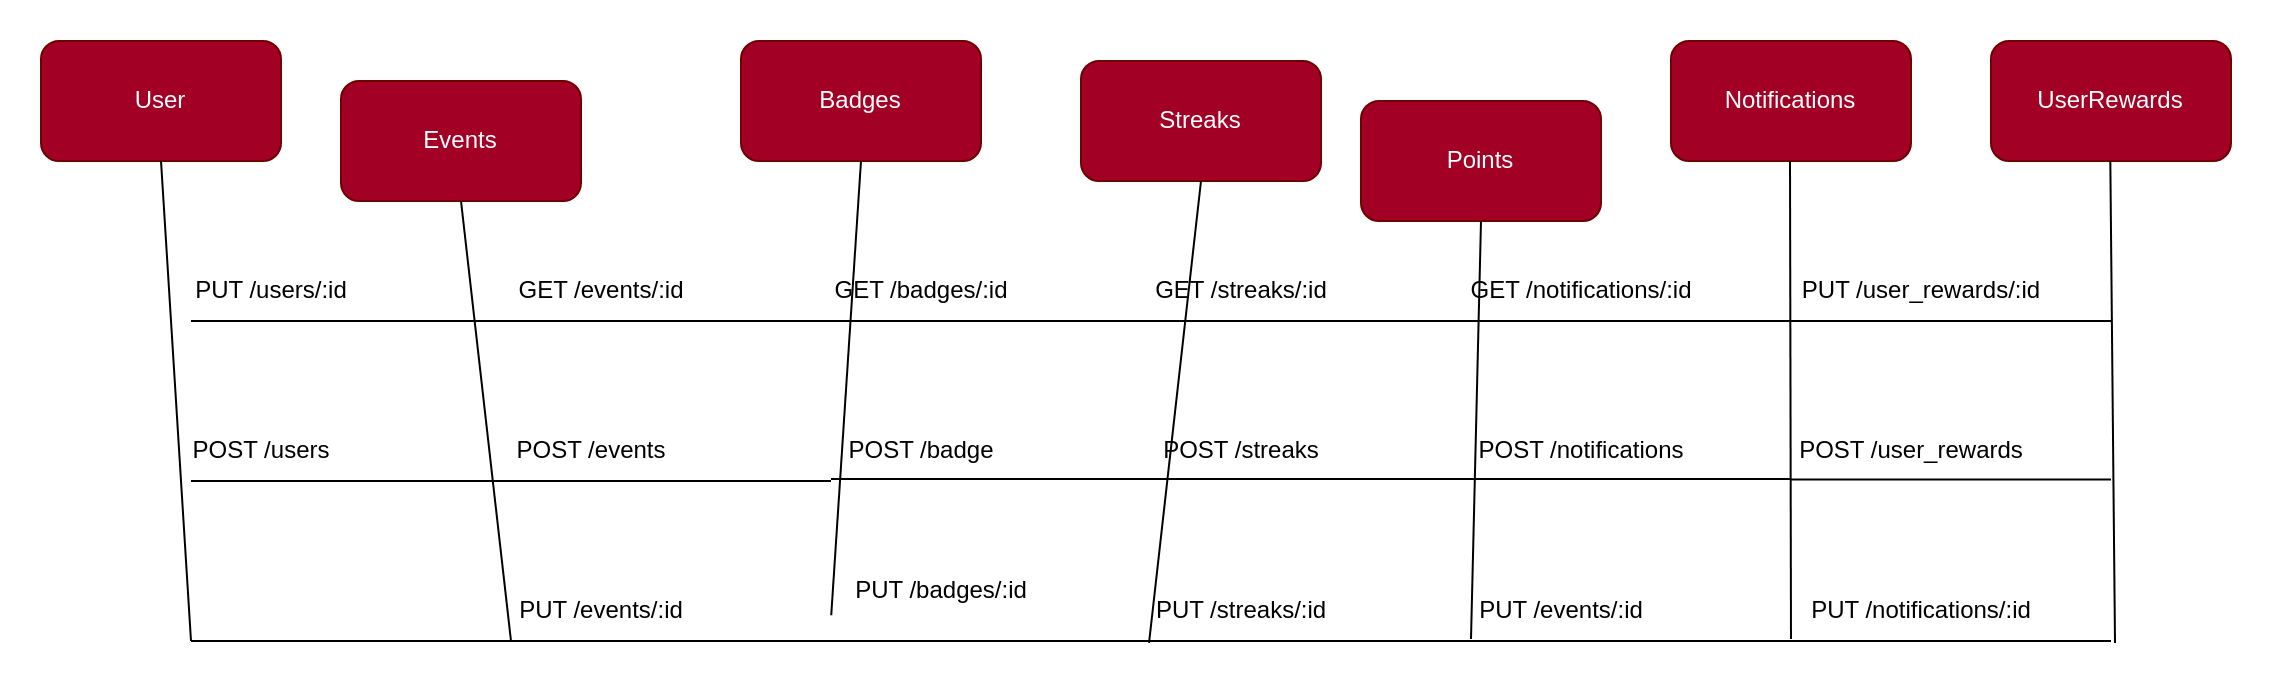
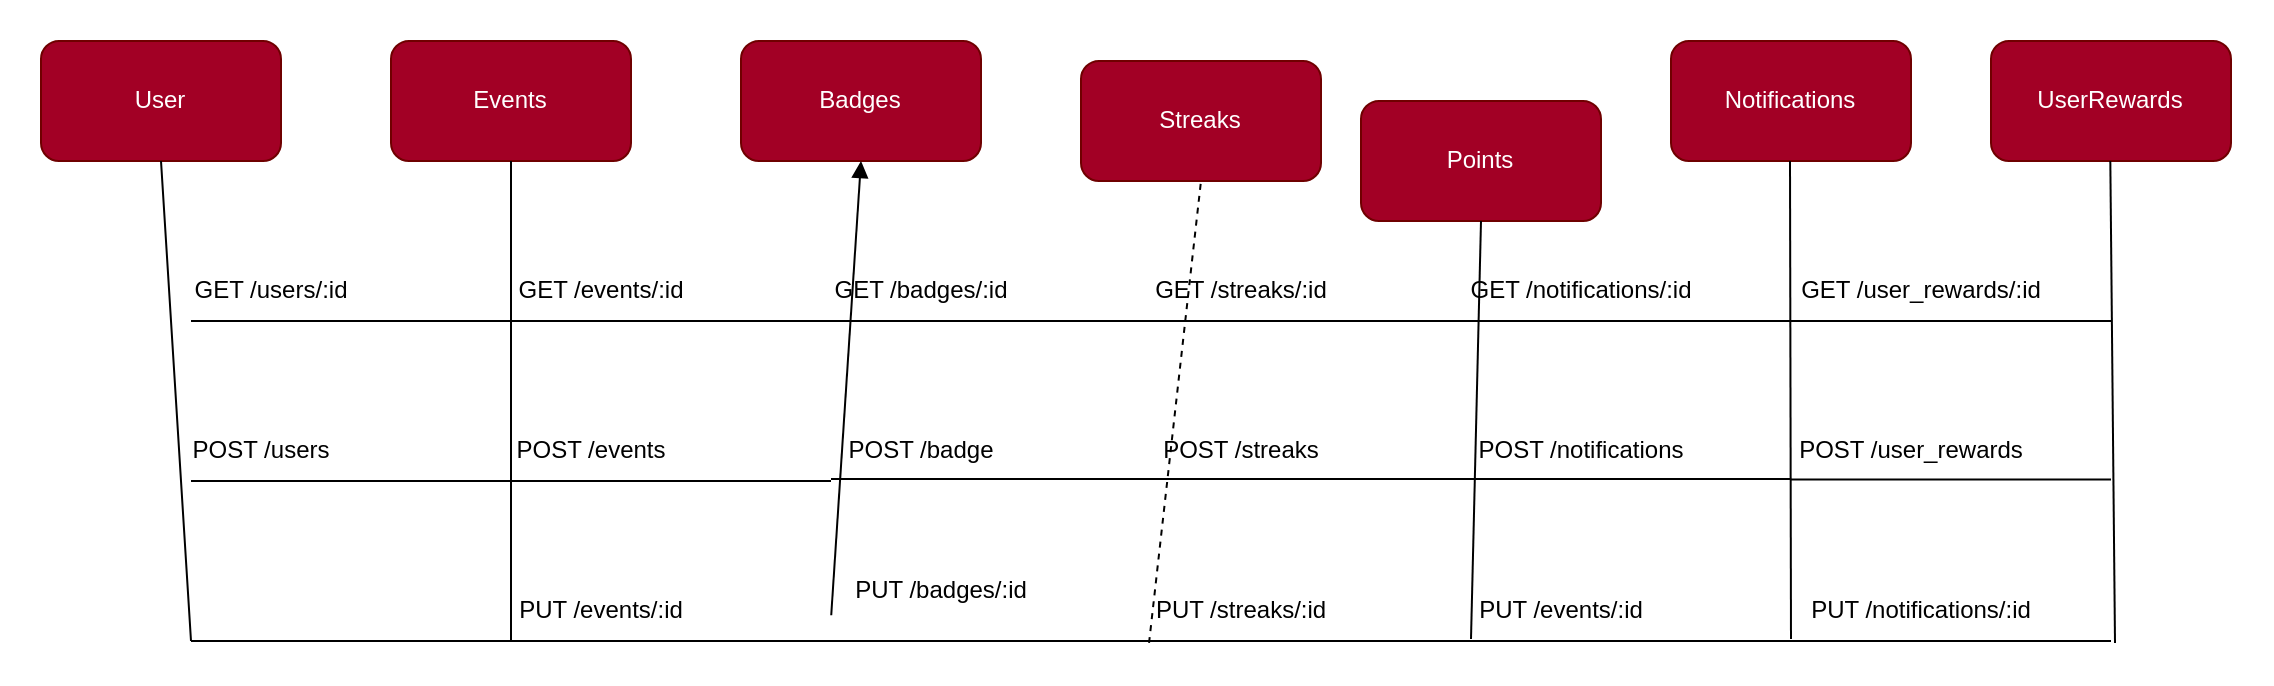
  <mxCell id="0" />
  <mxCell id="1" parent="0" />
  <mxCell id="2" value="User" style="rounded=1;whiteSpace=wrap;html=1;fillColor=#a20025;strokeColor=#6F0000;fontFamily=Arial;fontColor=#ffffff;" vertex="1" parent="1"><mxGeometry x="20" y="20" width="120" height="60" as="geometry" /></mxCell>
  <mxCell id="3" value="Badges" style="rounded=1;whiteSpace=wrap;html=1;fillColor=#a20025;strokeColor=#6F0000;fontFamily=Arial;fontColor=#ffffff;" vertex="1" parent="1"><mxGeometry x="370" y="20" width="120" height="60" as="geometry" /></mxCell>
  <mxCell id="4" value="Streaks" style="rounded=1;whiteSpace=wrap;html=1;fillColor=#a20025;strokeColor=#6F0000;fontFamily=Arial;fontColor=#ffffff;" vertex="1" parent="1"><mxGeometry x="540" y="30" width="120" height="60" as="geometry" /></mxCell>
  <mxCell id="5" value="Points" style="rounded=1;whiteSpace=wrap;html=1;fillColor=#a20025;strokeColor=#6F0000;fontFamily=Arial;fontColor=#ffffff;" vertex="1" parent="1"><mxGeometry x="680" y="50" width="120" height="60" as="geometry" /></mxCell>
- <mxCell id="6" value="Events" style="rounded=1;whiteSpace=wrap;html=1;fillColor=#a20025;strokeColor=#6F0000;fontFamily=Arial;fontColor=#ffffff;" vertex="1" parent="1"><mxGeometry x="170" y="40" width="120" height="60" as="geometry" /></mxCell>
+ <mxCell id="6" value="Events" style="rounded=1;whiteSpace=wrap;html=1;fillColor=#a20025;strokeColor=#6F0000;fontFamily=Arial;fontColor=#ffffff;" vertex="1" parent="1"><mxGeometry x="195" y="20" width="120" height="60" as="geometry" /></mxCell>
  <mxCell id="7" value="Notifications" style="rounded=1;whiteSpace=wrap;html=1;fillColor=#a20025;strokeColor=#6F0000;fontFamily=Arial;fontColor=#ffffff;" vertex="1" parent="1"><mxGeometry x="835" y="20" width="120" height="60" as="geometry" /></mxCell>
- <mxCell id="8" value="" style="endArrow=none;html=1;rounded=0;entryX=0.5;entryY=1;entryDx=0;entryDy=0;exitX=0.001;exitY=0.905;exitDx=0;exitDy=0;exitPerimeter=0;" edge="1" parent="1" source="31" target="3"><mxGeometry width="50" height="50" relative="1" as="geometry"><mxPoint x="415" y="520" as="sourcePoint" /><mxPoint x="275" y="100" as="targetPoint" /></mxGeometry></mxCell>
+ <mxCell id="8" value="" style="endArrow=block;html=1;rounded=0;entryX=0.5;entryY=1;entryDx=0;entryDy=0;exitX=0.001;exitY=0.905;exitDx=0;exitDy=0;exitPerimeter=0;" edge="1" parent="1" source="31" target="3"><mxGeometry width="50" height="50" relative="1" as="geometry"><mxPoint x="415" y="520" as="sourcePoint" /><mxPoint x="275" y="100" as="targetPoint" /></mxGeometry></mxCell>
  <mxCell id="9" value="" style="endArrow=none;html=1;rounded=0;entryX=0.5;entryY=1;entryDx=0;entryDy=0;" edge="1" parent="1" target="5"><mxGeometry width="50" height="50" relative="1" as="geometry"><mxPoint x="735" y="319" as="sourcePoint" /><mxPoint x="684.5" y="90" as="targetPoint" /></mxGeometry></mxCell>
  <mxCell id="10" value="" style="endArrow=none;html=1;rounded=0;entryX=0.5;entryY=1;entryDx=0;entryDy=0;" edge="1" parent="1" target="2"><mxGeometry width="50" height="50" relative="1" as="geometry"><mxPoint x="95" y="320" as="sourcePoint" /><mxPoint x="120" y="200" as="targetPoint" /></mxGeometry></mxCell>
- <mxCell id="11" value="" style="endArrow=none;html=1;rounded=0;entryX=0.5;entryY=1;entryDx=0;entryDy=0;exitX=0.082;exitY=1.033;exitDx=0;exitDy=0;exitPerimeter=0;" edge="1" parent="1" source="34" target="4"><mxGeometry width="50" height="50" relative="1" as="geometry"><mxPoint x="575" y="520" as="sourcePoint" /><mxPoint x="605" y="350" as="targetPoint" /></mxGeometry></mxCell>
+ <mxCell id="11" value="" style="endArrow=none;html=1;rounded=0;entryX=0.5;entryY=1;entryDx=0;entryDy=0;exitX=0.082;exitY=1.033;exitDx=0;exitDy=0;exitPerimeter=0;dashed=1;" edge="1" parent="1" source="34" target="4"><mxGeometry width="50" height="50" relative="1" as="geometry"><mxPoint x="575" y="520" as="sourcePoint" /><mxPoint x="605" y="350" as="targetPoint" /></mxGeometry></mxCell>
  <mxCell id="12" value="" style="endArrow=none;html=1;rounded=0;entryX=0.5;entryY=1;entryDx=0;entryDy=0;" edge="1" parent="1" target="6"><mxGeometry width="50" height="50" relative="1" as="geometry"><mxPoint x="255" y="320" as="sourcePoint" /><mxPoint x="305" y="350" as="targetPoint" /></mxGeometry></mxCell>
- <mxCell id="13" value="PUT /users/:id" style="text;html=1;align=center;verticalAlign=middle;resizable=0;points=[];autosize=1;strokeColor=none;fillColor=none;" vertex="1" parent="1"><mxGeometry x="85" y="130" width="100" height="30" as="geometry" /></mxCell>
+ <mxCell id="13" value="GET /users/:id" style="text;html=1;align=center;verticalAlign=middle;resizable=0;points=[];autosize=1;strokeColor=none;fillColor=none;" vertex="1" parent="1"><mxGeometry x="85" y="130" width="100" height="30" as="geometry" /></mxCell>
  <mxCell id="14" value="" style="endArrow=none;html=1;rounded=0;" edge="1" parent="1"><mxGeometry width="50" height="50" relative="1" as="geometry"><mxPoint x="95" y="160" as="sourcePoint" /><mxPoint x="255" y="160" as="targetPoint" /></mxGeometry></mxCell>
  <mxCell id="15" value="POST /users" style="text;html=1;align=center;verticalAlign=middle;resizable=0;points=[];autosize=1;strokeColor=none;fillColor=none;" vertex="1" parent="1"><mxGeometry x="85" y="210" width="90" height="30" as="geometry" /></mxCell>
  <mxCell id="16" value="" style="endArrow=none;html=1;rounded=0;" edge="1" parent="1"><mxGeometry width="50" height="50" relative="1" as="geometry"><mxPoint x="95" y="240" as="sourcePoint" /><mxPoint x="255" y="240" as="targetPoint" /></mxGeometry></mxCell>
  <mxCell id="17" value="" style="endArrow=none;html=1;rounded=0;" edge="1" parent="1"><mxGeometry width="50" height="50" relative="1" as="geometry"><mxPoint x="255" y="160" as="sourcePoint" /><mxPoint x="415" y="160" as="targetPoint" /></mxGeometry></mxCell>
  <mxCell id="18" value="" style="endArrow=none;html=1;rounded=0;" edge="1" parent="1"><mxGeometry width="50" height="50" relative="1" as="geometry"><mxPoint x="415" y="160" as="sourcePoint" /><mxPoint x="575" y="160" as="targetPoint" /></mxGeometry></mxCell>
  <mxCell id="19" value="" style="endArrow=none;html=1;rounded=0;" edge="1" parent="1"><mxGeometry width="50" height="50" relative="1" as="geometry"><mxPoint x="575" y="160" as="sourcePoint" /><mxPoint x="735" y="160" as="targetPoint" /></mxGeometry></mxCell>
  <mxCell id="20" value="" style="endArrow=none;html=1;rounded=0;" edge="1" parent="1"><mxGeometry width="50" height="50" relative="1" as="geometry"><mxPoint x="735" y="160" as="sourcePoint" /><mxPoint x="895" y="160" as="targetPoint" /></mxGeometry></mxCell>
  <mxCell id="21" value="" style="endArrow=none;html=1;rounded=0;entryX=0.5;entryY=1;entryDx=0;entryDy=0;" edge="1" parent="1"><mxGeometry width="50" height="50" relative="1" as="geometry"><mxPoint x="895" y="319" as="sourcePoint" /><mxPoint x="894.5" y="80" as="targetPoint" /></mxGeometry></mxCell>
  <mxCell id="22" value="GET /events/:id" style="text;html=1;align=center;verticalAlign=middle;resizable=0;points=[];autosize=1;strokeColor=none;fillColor=none;" vertex="1" parent="1"><mxGeometry x="245" y="130" width="110" height="30" as="geometry" /></mxCell>
  <mxCell id="23" value="POST /events" style="text;html=1;align=center;verticalAlign=middle;resizable=0;points=[];autosize=1;strokeColor=none;fillColor=none;" vertex="1" parent="1"><mxGeometry x="245" y="210" width="100" height="30" as="geometry" /></mxCell>
  <mxCell id="24" value="PUT /events/:id" style="text;html=1;align=center;verticalAlign=middle;resizable=0;points=[];autosize=1;strokeColor=none;fillColor=none;" vertex="1" parent="1"><mxGeometry x="245" y="290" width="110" height="30" as="geometry" /></mxCell>
  <mxCell id="25" value="GET /badges/:id" style="text;html=1;align=center;verticalAlign=middle;resizable=0;points=[];autosize=1;strokeColor=none;fillColor=none;" vertex="1" parent="1"><mxGeometry x="405" y="130" width="110" height="30" as="geometry" /></mxCell>
  <mxCell id="26" value="POST /badge" style="text;html=1;align=center;verticalAlign=middle;resizable=0;points=[];autosize=1;strokeColor=none;fillColor=none;" vertex="1" parent="1"><mxGeometry x="410" y="210" width="100" height="30" as="geometry" /></mxCell>
  <mxCell id="27" value="" style="endArrow=none;html=1;rounded=0;" edge="1" parent="1"><mxGeometry width="50" height="50" relative="1" as="geometry"><mxPoint x="255" y="240" as="sourcePoint" /><mxPoint x="415" y="240" as="targetPoint" /></mxGeometry></mxCell>
  <mxCell id="28" value="" style="endArrow=none;html=1;rounded=0;" edge="1" parent="1"><mxGeometry width="50" height="50" relative="1" as="geometry"><mxPoint x="415" y="239" as="sourcePoint" /><mxPoint x="575" y="239" as="targetPoint" /></mxGeometry></mxCell>
  <mxCell id="29" value="" style="endArrow=none;html=1;rounded=0;" edge="1" parent="1"><mxGeometry width="50" height="50" relative="1" as="geometry"><mxPoint x="575" y="239" as="sourcePoint" /><mxPoint x="735" y="239" as="targetPoint" /></mxGeometry></mxCell>
  <mxCell id="30" value="" style="endArrow=none;html=1;rounded=0;" edge="1" parent="1"><mxGeometry width="50" height="50" relative="1" as="geometry"><mxPoint x="735" y="239" as="sourcePoint" /><mxPoint x="895" y="239" as="targetPoint" /></mxGeometry></mxCell>
  <mxCell id="31" value="PUT /badges/:id" style="text;html=1;align=center;verticalAlign=middle;resizable=0;points=[];autosize=1;strokeColor=none;fillColor=none;" vertex="1" parent="1"><mxGeometry x="415" y="280" width="110" height="30" as="geometry" /></mxCell>
  <mxCell id="32" value="GET /streaks/:id" style="text;html=1;align=center;verticalAlign=middle;resizable=0;points=[];autosize=1;strokeColor=none;fillColor=none;" vertex="1" parent="1"><mxGeometry x="565" y="130" width="110" height="30" as="geometry" /></mxCell>
  <mxCell id="33" value="POST /streaks" style="text;html=1;align=center;verticalAlign=middle;resizable=0;points=[];autosize=1;strokeColor=none;fillColor=none;" vertex="1" parent="1"><mxGeometry x="570" y="210" width="100" height="30" as="geometry" /></mxCell>
  <mxCell id="34" value="PUT /streaks/:id" style="text;html=1;align=center;verticalAlign=middle;resizable=0;points=[];autosize=1;strokeColor=none;fillColor=none;" vertex="1" parent="1"><mxGeometry x="565" y="290" width="110" height="30" as="geometry" /></mxCell>
  <mxCell id="35" value="GET /notifications/:id" style="text;html=1;align=center;verticalAlign=middle;resizable=0;points=[];autosize=1;strokeColor=none;fillColor=none;" vertex="1" parent="1"><mxGeometry x="725" y="130" width="130" height="30" as="geometry" /></mxCell>
  <mxCell id="36" value="POST /notifications" style="text;html=1;align=center;verticalAlign=middle;resizable=0;points=[];autosize=1;strokeColor=none;fillColor=none;" vertex="1" parent="1"><mxGeometry x="725" y="210" width="130" height="30" as="geometry" /></mxCell>
  <mxCell id="37" value="PUT /events/:id" style="text;html=1;align=center;verticalAlign=middle;resizable=0;points=[];autosize=1;strokeColor=none;fillColor=none;" vertex="1" parent="1"><mxGeometry x="725" y="290" width="110" height="30" as="geometry" /></mxCell>
- <mxCell id="38" value="PUT /user_rewards/:id" style="text;html=1;align=center;verticalAlign=middle;resizable=0;points=[];autosize=1;strokeColor=none;fillColor=none;" vertex="1" parent="1"><mxGeometry x="890" y="130" width="140" height="30" as="geometry" /></mxCell>
+ <mxCell id="38" value="GET /user_rewards/:id" style="text;html=1;align=center;verticalAlign=middle;resizable=0;points=[];autosize=1;strokeColor=none;fillColor=none;" vertex="1" parent="1"><mxGeometry x="890" y="130" width="140" height="30" as="geometry" /></mxCell>
  <mxCell id="39" value="UserRewards" style="rounded=1;whiteSpace=wrap;html=1;fillColor=#a20025;strokeColor=#6F0000;fontFamily=Arial;fontColor=#ffffff;" vertex="1" parent="1"><mxGeometry x="995" y="20" width="120" height="60" as="geometry" /></mxCell>
  <mxCell id="40" value="" style="endArrow=none;html=1;rounded=0;entryX=0.5;entryY=1;entryDx=0;entryDy=0;" edge="1" parent="1"><mxGeometry width="50" height="50" relative="1" as="geometry"><mxPoint x="1057" y="321" as="sourcePoint" /><mxPoint x="1054.66" y="80" as="targetPoint" /></mxGeometry></mxCell>
  <mxCell id="41" value="" style="endArrow=none;html=1;rounded=0;" edge="1" parent="1"><mxGeometry width="50" height="50" relative="1" as="geometry"><mxPoint x="890" y="160" as="sourcePoint" /><mxPoint x="1055" y="160" as="targetPoint" /></mxGeometry></mxCell>
  <mxCell id="42" value="" style="endArrow=none;html=1;rounded=0;" edge="1" parent="1"><mxGeometry width="50" height="50" relative="1" as="geometry"><mxPoint x="895" y="239.31" as="sourcePoint" /><mxPoint x="1055" y="239.31" as="targetPoint" /></mxGeometry></mxCell>
  <mxCell id="43" value="POST /user_rewards" style="text;html=1;align=center;verticalAlign=middle;resizable=0;points=[];autosize=1;strokeColor=none;fillColor=none;" vertex="1" parent="1"><mxGeometry x="885" y="210" width="140" height="30" as="geometry" /></mxCell>
  <mxCell id="44" value="PUT /notifications/:id" style="text;html=1;align=center;verticalAlign=middle;resizable=0;points=[];autosize=1;strokeColor=none;fillColor=none;" vertex="1" parent="1"><mxGeometry x="895" y="290" width="130" height="30" as="geometry" /></mxCell>
  <mxCell id="45" value="" style="endArrow=none;html=1;rounded=0;" edge="1" parent="1"><mxGeometry width="50" height="50" relative="1" as="geometry"><mxPoint x="95" y="320" as="sourcePoint" /><mxPoint x="1055" y="320" as="targetPoint" /></mxGeometry></mxCell>
